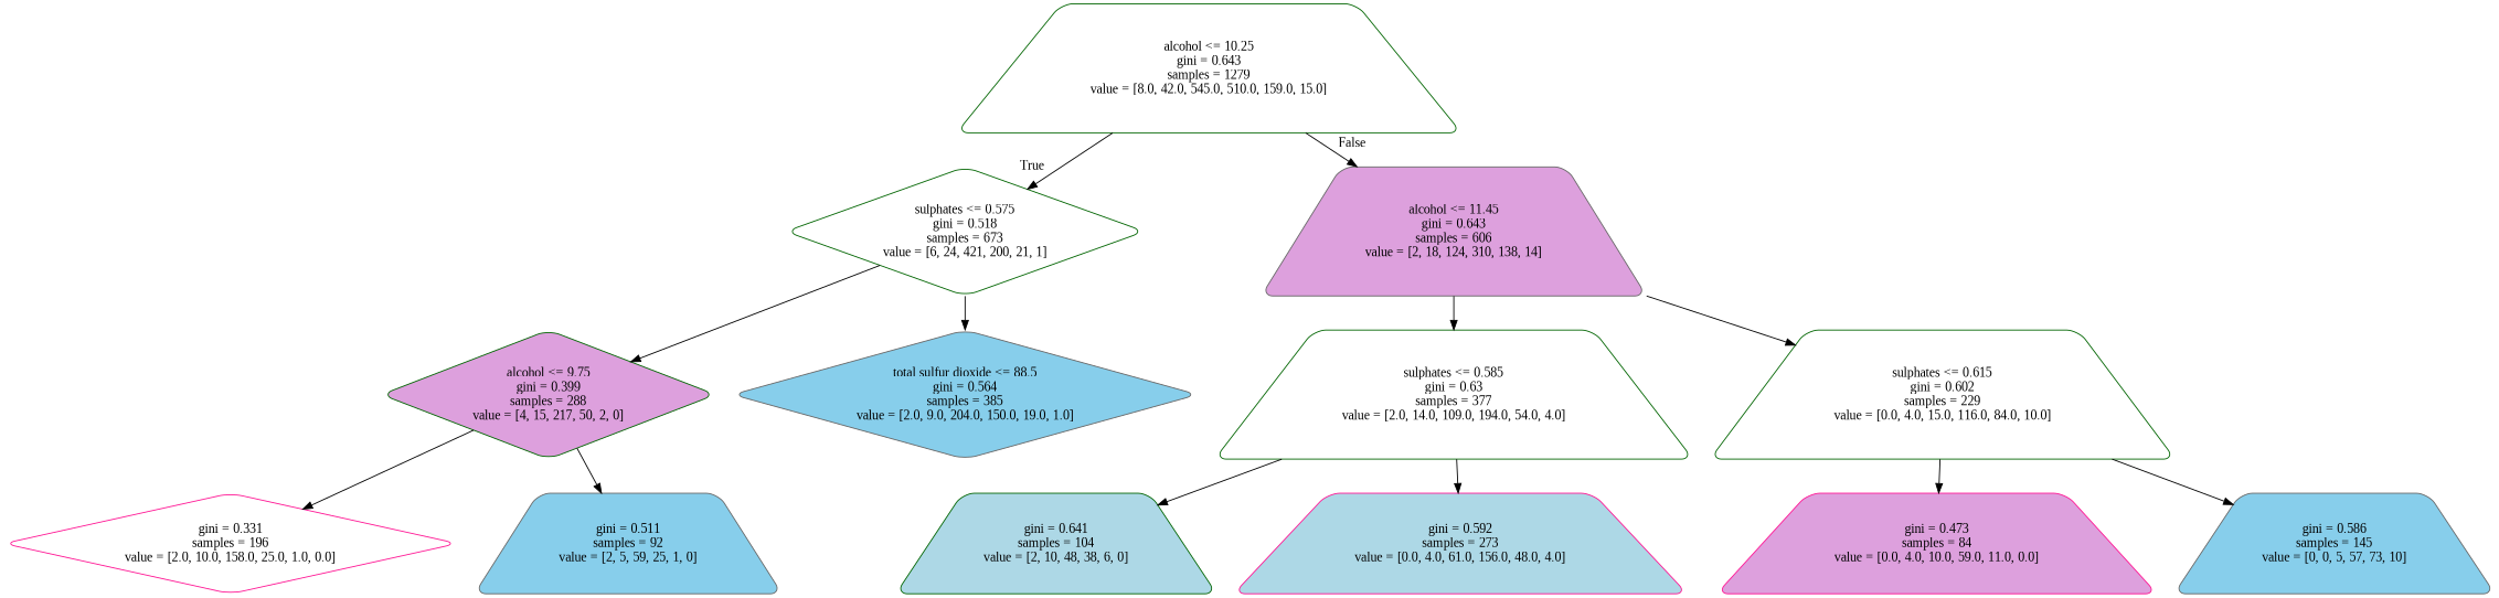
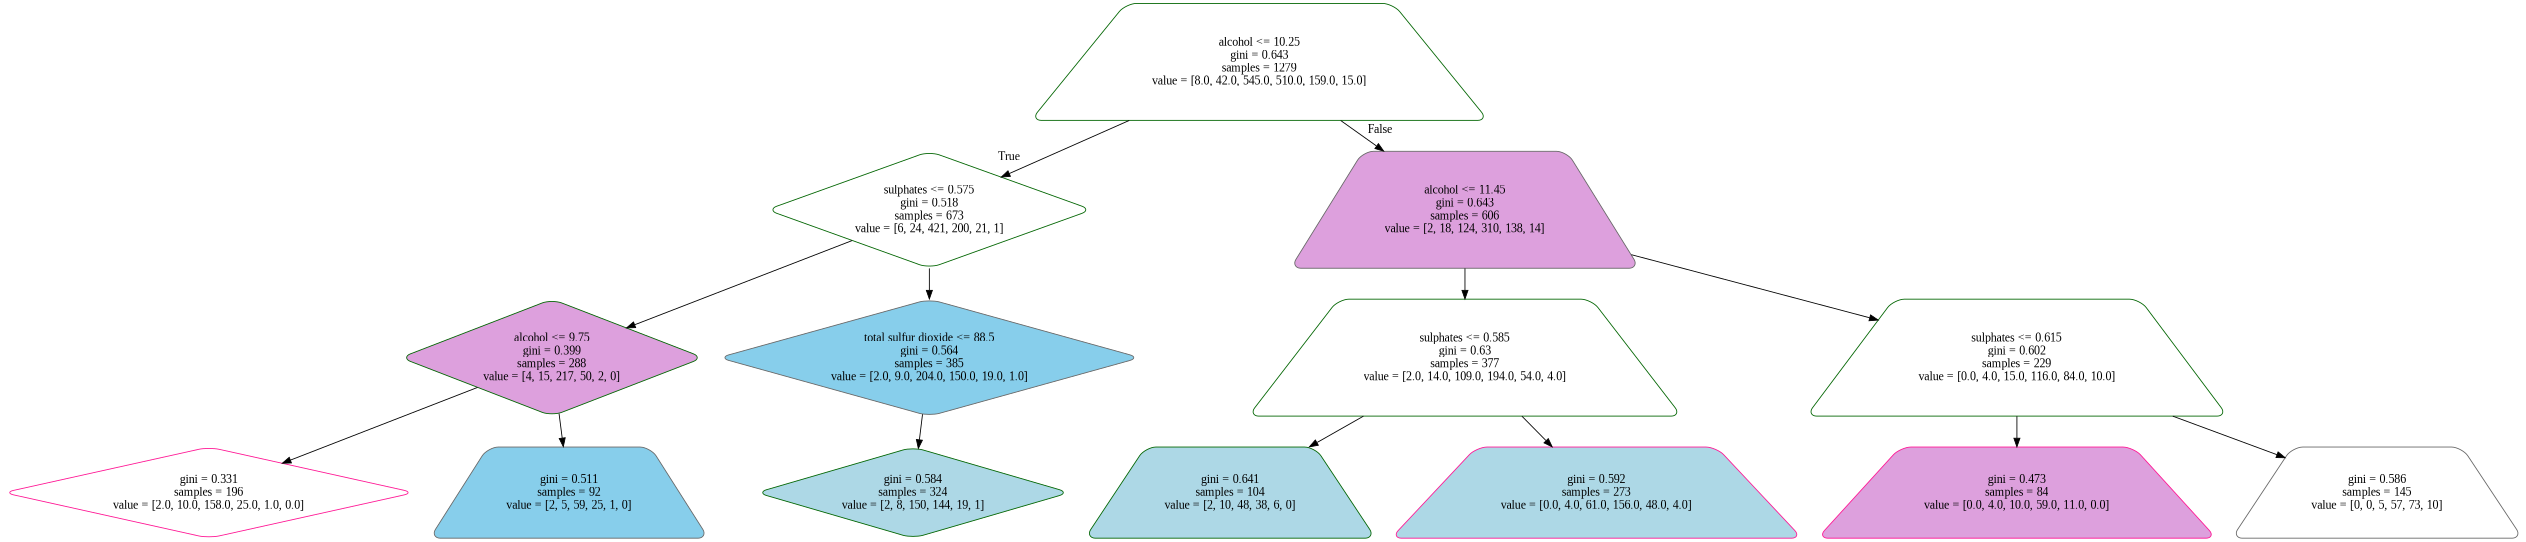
  digraph {
    fontname="Liberation Serif"
    node [color=darkgreen fillcolor=white fontname="Liberation Serif" shape=trapezium style="filled, rounded"]
    edge [fontname="Liberation Serif"]
    n1 [label="alcohol <= 10.25\ngini = 0.643\nsamples = 1279\nvalue = [8.0, 42.0, 545.0, 510.0, 159.0, 15.0]"]
    n2 [label="sulphates <= 0.575\ngini = 0.518\nsamples = 673\nvalue = [6, 24, 421, 200, 21, 1]" shape=diamond]
    n3 [color=gray40 fillcolor=plum label="alcohol <= 11.45\ngini = 0.643\nsamples = 606\nvalue = [2, 18, 124, 310, 138, 14]"]
    n4 [fillcolor=plum label="alcohol <= 9.75\ngini = 0.399\nsamples = 288\nvalue = [4, 15, 217, 50, 2, 0]" shape=diamond]
    n5 [color=gray40 fillcolor=skyblue label="total sulfur dioxide <= 88.5\ngini = 0.564\nsamples = 385\nvalue = [2.0, 9.0, 204.0, 150.0, 19.0, 1.0]" shape=diamond]
    n6 [label="sulphates <= 0.585\ngini = 0.63\nsamples = 377\nvalue = [2.0, 14.0, 109.0, 194.0, 54.0, 4.0]"]
    n7 [label="sulphates <= 0.615\ngini = 0.602\nsamples = 229\nvalue = [0.0, 4.0, 15.0, 116.0, 84.0, 10.0]"]
    n8 [color=deeppink label="gini = 0.331\nsamples = 196\nvalue = [2.0, 10.0, 158.0, 25.0, 1.0, 0.0]" shape=diamond]
    n9 [color=gray40 fillcolor=skyblue label="gini = 0.511\nsamples = 92\nvalue = [2, 5, 59, 25, 1, 0]"]
+   n10 [fillcolor=lightblue label="gini = 0.584\nsamples = 324\nvalue = [2, 8, 150, 144, 19, 1]" shape=diamond]
    n11 [fillcolor=lightblue label="gini = 0.641\nsamples = 104\nvalue = [2, 10, 48, 38, 6, 0]"]
    n12 [color=deeppink fillcolor=lightblue label="gini = 0.592\nsamples = 273\nvalue = [0.0, 4.0, 61.0, 156.0, 48.0, 4.0]"]
    n13 [color=deeppink fillcolor=plum label="gini = 0.473\nsamples = 84\nvalue = [0.0, 4.0, 10.0, 59.0, 11.0, 0.0]"]
-   n14 [color=gray40 fillcolor=skyblue label="gini = 0.586\nsamples = 145\nvalue = [0, 0, 5, 57, 73, 10]"]
+   n14 [color=gray40 label="gini = 0.586\nsamples = 145\nvalue = [0, 0, 5, 57, 73, 10]"]
    n1 -> n2 [headlabel=True labelangle=45 labeldistance=2.5]
    n1 -> n3 [headlabel=False labelangle=-45 labeldistance=2.5]
    n2 -> n4
    n2 -> n5
    n3 -> n6
    n3 -> n7
    n4 -> n8
    n4 -> n9
+   n5 -> n10
    n6 -> n11
    n6 -> n12
    n7 -> n13
    n7 -> n14
  }
